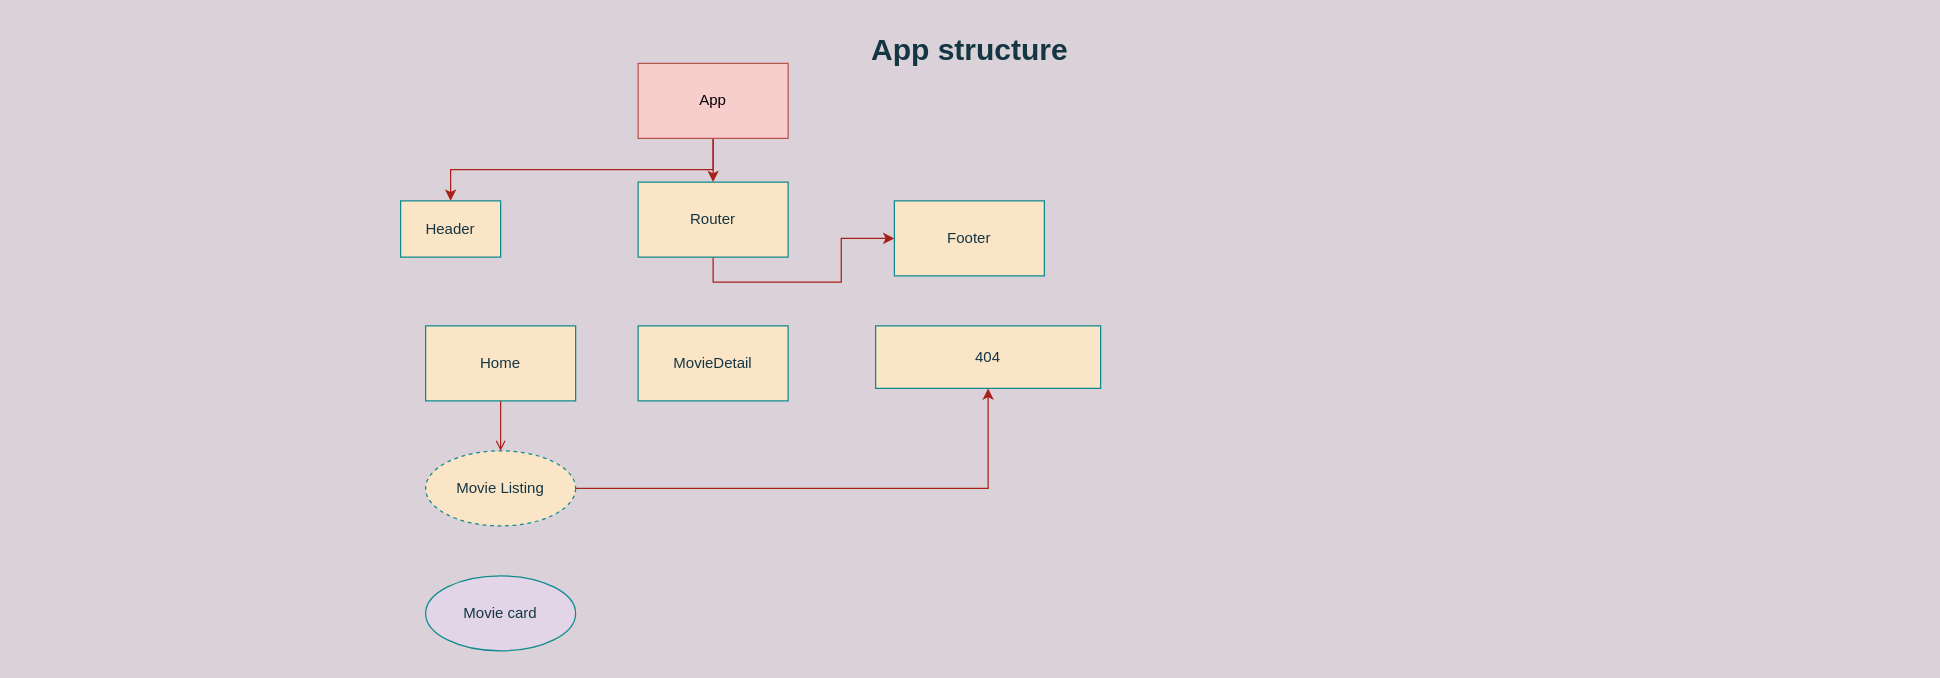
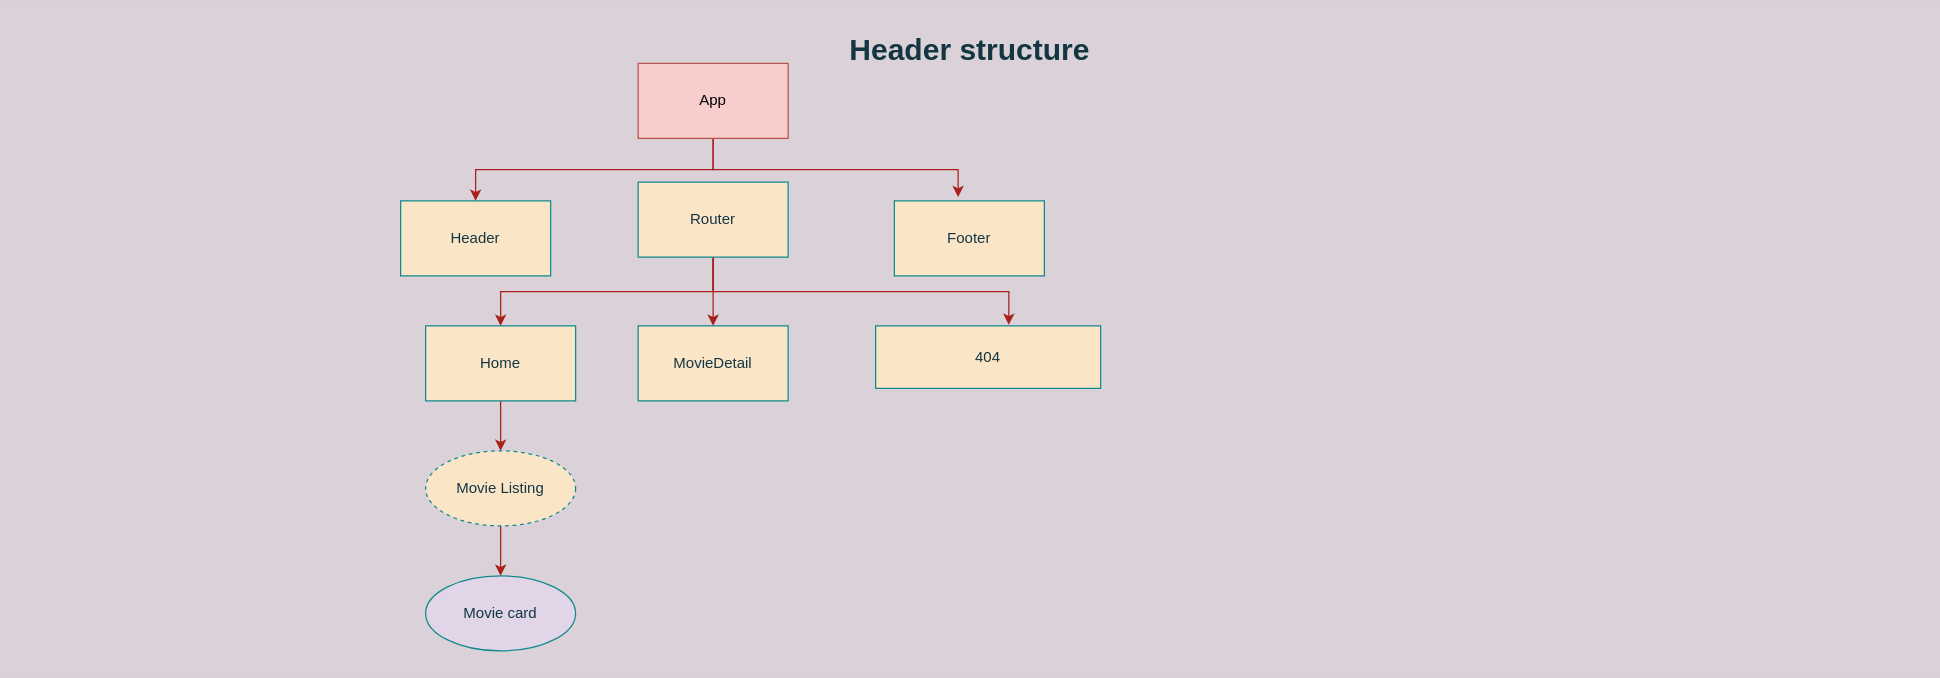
  <mxCell id="0" style=";html=1;" />
  <mxCell id="1" style=";html=1;" parent="0" />
- <mxCell id="2" value="App structure" style="text;strokeColor=none;fillColor=none;html=1;fontSize=24;fontStyle=1;verticalAlign=middle;align=center;fontColor=#143642;rounded=0;" parent="1" vertex="1"><mxGeometry x="20" y="20" width="1510" height="40" as="geometry" /></mxCell>
- <mxCell id="3" style="edgeStyle=orthogonalEdgeStyle;orthogonalLoop=1;jettySize=auto;html=1;exitX=0.5;exitY=1;exitDx=0;exitDy=0;entryX=0.5;entryY=0;entryDx=0;entryDy=0;strokeColor=#A8201A;fontColor=#143642;rounded=0;labelBackgroundColor=#DAD2D8;" edge="1" parent="1" source="6" target="12"><mxGeometry relative="1" as="geometry" /></mxCell>
+ <mxCell id="2" value="Header structure" style="text;strokeColor=none;fillColor=none;html=1;fontSize=24;fontStyle=1;verticalAlign=middle;align=center;fontColor=#143642;rounded=0;" parent="1" vertex="1"><mxGeometry x="20" y="20" width="1510" height="40" as="geometry" /></mxCell>
  <mxCell id="4" style="edgeStyle=orthogonalEdgeStyle;orthogonalLoop=1;jettySize=auto;html=1;exitX=0.5;exitY=1;exitDx=0;exitDy=0;entryX=0.5;entryY=0;entryDx=0;entryDy=0;strokeColor=#A8201A;fontColor=#143642;rounded=0;labelBackgroundColor=#DAD2D8;" edge="1" parent="1" source="6" target="7"><mxGeometry relative="1" as="geometry" /></mxCell>
+ <mxCell id="5" style="edgeStyle=orthogonalEdgeStyle;orthogonalLoop=1;jettySize=auto;html=1;exitX=0.5;exitY=1;exitDx=0;exitDy=0;entryX=0.425;entryY=-0.05;entryDx=0;entryDy=0;entryPerimeter=0;strokeColor=#A8201A;fontColor=#143642;rounded=0;labelBackgroundColor=#DAD2D8;" edge="1" parent="1" source="6" target="8"><mxGeometry relative="1" as="geometry" /></mxCell>
  <mxCell id="6" value="App" style="shape=rect;html=1;whiteSpace=wrap;align=center;fillColor=#f8cecc;strokeColor=#b85450;rounded=0;" vertex="1" parent="1"><mxGeometry x="510" y="50" width="120" height="60" as="geometry" /></mxCell>
- <mxCell id="7" value="Header" style="shape=rect;html=1;whiteSpace=wrap;align=center;fillColor=#FAE5C7;strokeColor=#0F8B8D;fontColor=#143642;rounded=0;" vertex="1" parent="1"><mxGeometry x="320" y="160" width="80" height="45" as="geometry" /></mxCell>
+ <mxCell id="7" value="Header" style="shape=rect;html=1;whiteSpace=wrap;align=center;fillColor=#FAE5C7;strokeColor=#0F8B8D;fontColor=#143642;rounded=0;" vertex="1" parent="1"><mxGeometry x="320" y="160" width="120" height="60" as="geometry" /></mxCell>
  <mxCell id="8" value="Footer" style="shape=rect;html=1;whiteSpace=wrap;align=center;fillColor=#FAE5C7;strokeColor=#0F8B8D;fontColor=#143642;rounded=0;" vertex="1" parent="1"><mxGeometry x="715" y="160" width="120" height="60" as="geometry" /></mxCell>
- <mxCell id="11" style="edgeStyle=orthogonalEdgeStyle;orthogonalLoop=1;jettySize=auto;html=1;exitX=0.5;exitY=1;exitDx=0;exitDy=0;strokeColor=#A8201A;fontColor=#143642;rounded=0;labelBackgroundColor=#DAD2D8;" edge="1" parent="1" source="12" target="8"><mxGeometry relative="1" as="geometry" /></mxCell>
+ <mxCell id="9" style="edgeStyle=orthogonalEdgeStyle;orthogonalLoop=1;jettySize=auto;html=1;exitX=0.5;exitY=1;exitDx=0;exitDy=0;strokeColor=#A8201A;fontColor=#143642;rounded=0;labelBackgroundColor=#DAD2D8;" edge="1" parent="1" source="12" target="15"><mxGeometry relative="1" as="geometry" /></mxCell>
+ <mxCell id="10" style="edgeStyle=orthogonalEdgeStyle;orthogonalLoop=1;jettySize=auto;html=1;exitX=0.5;exitY=1;exitDx=0;exitDy=0;strokeColor=#A8201A;fontColor=#143642;rounded=0;labelBackgroundColor=#DAD2D8;" edge="1" parent="1" source="12" target="14"><mxGeometry relative="1" as="geometry" /></mxCell>
+ <mxCell id="11" style="edgeStyle=orthogonalEdgeStyle;orthogonalLoop=1;jettySize=auto;html=1;exitX=0.5;exitY=1;exitDx=0;exitDy=0;entryX=0.592;entryY=-0.017;entryDx=0;entryDy=0;entryPerimeter=0;strokeColor=#A8201A;fontColor=#143642;rounded=0;labelBackgroundColor=#DAD2D8;" edge="1" parent="1" source="12" target="16"><mxGeometry relative="1" as="geometry" /></mxCell>
  <mxCell id="12" value="Router" style="shape=rect;html=1;whiteSpace=wrap;align=center;fillColor=#FAE5C7;strokeColor=#0F8B8D;fontColor=#143642;rounded=0;" vertex="1" parent="1"><mxGeometry x="510" y="145" width="120" height="60" as="geometry" /></mxCell>
- <mxCell id="13" value="" style="edgeStyle=orthogonalEdgeStyle;rounded=0;orthogonalLoop=1;jettySize=auto;html=1;strokeColor=#A8201A;fontColor=#143642;fillColor=#FAE5C7;labelBackgroundColor=#DAD2D8;endArrow=open;" edge="1" parent="1" source="14" target="18"><mxGeometry relative="1" as="geometry" /></mxCell>
+ <mxCell id="13" value="" style="edgeStyle=orthogonalEdgeStyle;rounded=0;orthogonalLoop=1;jettySize=auto;html=1;strokeColor=#A8201A;fontColor=#143642;fillColor=#FAE5C7;labelBackgroundColor=#DAD2D8;" edge="1" parent="1" source="14" target="18"><mxGeometry relative="1" as="geometry" /></mxCell>
  <mxCell id="14" value="Home" style="shape=rect;html=1;whiteSpace=wrap;align=center;fillColor=#FAE5C7;strokeColor=#0F8B8D;fontColor=#143642;rounded=0;" vertex="1" parent="1"><mxGeometry x="340" y="260" width="120" height="60" as="geometry" /></mxCell>
  <mxCell id="15" value="MovieDetail" style="shape=rect;html=1;whiteSpace=wrap;align=center;fillColor=#FAE5C7;strokeColor=#0F8B8D;fontColor=#143642;rounded=0;" vertex="1" parent="1"><mxGeometry x="510" y="260" width="120" height="60" as="geometry" /></mxCell>
  <mxCell id="16" value="404" style="shape=rect;html=1;whiteSpace=wrap;align=center;fillColor=#FAE5C7;strokeColor=#0F8B8D;fontColor=#143642;rounded=0;" vertex="1" parent="1"><mxGeometry x="700" y="260" width="180" height="50" as="geometry" /></mxCell>
- <mxCell id="17" value="" style="edgeStyle=orthogonalEdgeStyle;rounded=0;orthogonalLoop=1;jettySize=auto;html=1;strokeColor=#A8201A;fontColor=#143642;fillColor=#FAE5C7;labelBackgroundColor=#DAD2D8;" edge="1" parent="1" source="18" target="16"><mxGeometry relative="1" as="geometry" /></mxCell>
+ <mxCell id="17" value="" style="edgeStyle=orthogonalEdgeStyle;rounded=0;orthogonalLoop=1;jettySize=auto;html=1;strokeColor=#A8201A;fontColor=#143642;fillColor=#FAE5C7;labelBackgroundColor=#DAD2D8;" edge="1" parent="1" source="18" target="19"><mxGeometry relative="1" as="geometry" /></mxCell>
  <mxCell id="18" value="Movie Listing" style="ellipse;whiteSpace=wrap;html=1;fillColor=#FAE5C7;strokeColor=#0F8B8D;fontColor=#143642;rounded=0;dashed=1;" vertex="1" parent="1"><mxGeometry x="340" y="360" width="120" height="60" as="geometry" /></mxCell>
  <mxCell id="19" value="Movie card" style="ellipse;whiteSpace=wrap;html=1;fillColor=#e1d5e7;strokeColor=#0F8B8D;fontColor=#143642;rounded=0;" vertex="1" parent="1"><mxGeometry x="340" y="460" width="120" height="60" as="geometry" /></mxCell>
